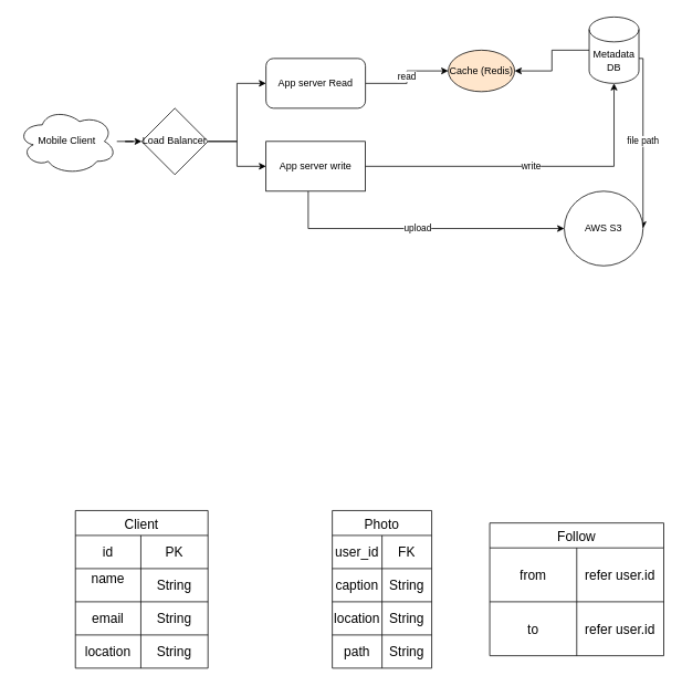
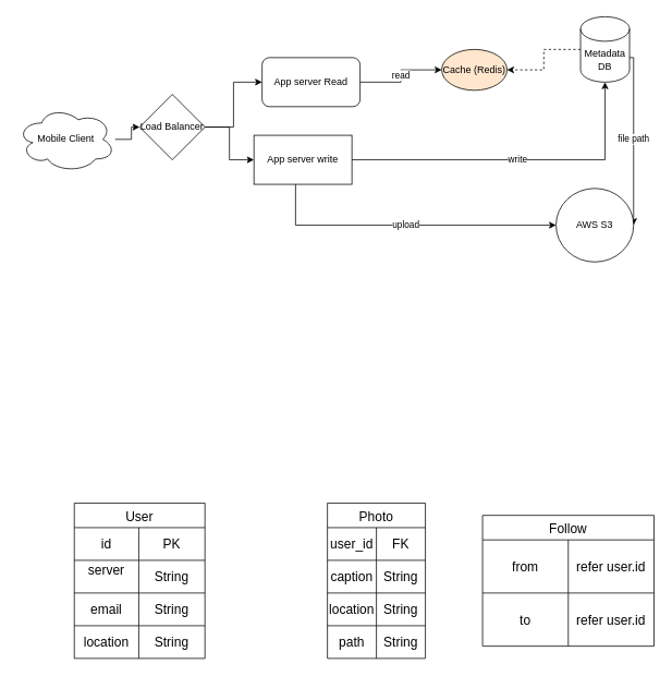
  <mxCell id="0" />
  <mxCell id="1" parent="0" />
  <mxCell id="2" value="Photo" style="shape=table;startSize=30;container=1;collapsible=0;childLayout=tableLayout;strokeColor=default;fontSize=16;" vertex="1" parent="1"><mxGeometry x="400" y="615" width="120" height="190" as="geometry" /></mxCell>
  <mxCell id="3" value="" style="shape=tableRow;horizontal=0;startSize=0;swimlaneHead=0;swimlaneBody=0;strokeColor=inherit;top=0;left=0;bottom=0;right=0;collapsible=0;dropTarget=0;fillColor=none;points=[[0,0.5],[1,0.5]];portConstraint=eastwest;fontSize=16;" vertex="1" parent="2"><mxGeometry y="30" width="120" height="40" as="geometry" /></mxCell>
  <mxCell id="4" value="user_id" style="shape=partialRectangle;html=1;whiteSpace=wrap;connectable=0;strokeColor=inherit;overflow=hidden;fillColor=none;top=0;left=0;bottom=0;right=0;pointerEvents=1;fontSize=16;" vertex="1" parent="3"><mxGeometry width="60" height="40" as="geometry"><mxRectangle width="60" height="40" as="alternateBounds" /></mxGeometry></mxCell>
  <mxCell id="5" value="FK" style="shape=partialRectangle;html=1;whiteSpace=wrap;connectable=0;strokeColor=inherit;overflow=hidden;fillColor=none;top=0;left=0;bottom=0;right=0;pointerEvents=1;fontSize=16;" vertex="1" parent="3"><mxGeometry x="60" width="60" height="40" as="geometry"><mxRectangle width="60" height="40" as="alternateBounds" /></mxGeometry></mxCell>
  <mxCell id="6" value="" style="shape=tableRow;horizontal=0;startSize=0;swimlaneHead=0;swimlaneBody=0;strokeColor=inherit;top=0;left=0;bottom=0;right=0;collapsible=0;dropTarget=0;fillColor=none;points=[[0,0.5],[1,0.5]];portConstraint=eastwest;fontSize=16;" vertex="1" parent="2"><mxGeometry y="70" width="120" height="40" as="geometry" /></mxCell>
  <mxCell id="7" value="caption" style="shape=partialRectangle;html=1;whiteSpace=wrap;connectable=0;strokeColor=inherit;overflow=hidden;fillColor=none;top=0;left=0;bottom=0;right=0;pointerEvents=1;fontSize=16;" vertex="1" parent="6"><mxGeometry width="60" height="40" as="geometry"><mxRectangle width="60" height="40" as="alternateBounds" /></mxGeometry></mxCell>
  <mxCell id="8" value="String" style="shape=partialRectangle;html=1;whiteSpace=wrap;connectable=0;strokeColor=inherit;overflow=hidden;fillColor=none;top=0;left=0;bottom=0;right=0;pointerEvents=1;fontSize=16;" vertex="1" parent="6"><mxGeometry x="60" width="60" height="40" as="geometry"><mxRectangle width="60" height="40" as="alternateBounds" /></mxGeometry></mxCell>
  <mxCell id="9" value="" style="shape=tableRow;horizontal=0;startSize=0;swimlaneHead=0;swimlaneBody=0;strokeColor=inherit;top=0;left=0;bottom=0;right=0;collapsible=0;dropTarget=0;fillColor=none;points=[[0,0.5],[1,0.5]];portConstraint=eastwest;fontSize=16;" vertex="1" parent="2"><mxGeometry y="110" width="120" height="40" as="geometry" /></mxCell>
  <mxCell id="10" value="location" style="shape=partialRectangle;html=1;whiteSpace=wrap;connectable=0;strokeColor=inherit;overflow=hidden;fillColor=none;top=0;left=0;bottom=0;right=0;pointerEvents=1;fontSize=16;" vertex="1" parent="9"><mxGeometry width="60" height="40" as="geometry"><mxRectangle width="60" height="40" as="alternateBounds" /></mxGeometry></mxCell>
  <mxCell id="11" value="String" style="shape=partialRectangle;html=1;whiteSpace=wrap;connectable=0;strokeColor=inherit;overflow=hidden;fillColor=none;top=0;left=0;bottom=0;right=0;pointerEvents=1;fontSize=16;" vertex="1" parent="9"><mxGeometry x="60" width="60" height="40" as="geometry"><mxRectangle width="60" height="40" as="alternateBounds" /></mxGeometry></mxCell>
  <mxCell id="12" style="shape=tableRow;horizontal=0;startSize=0;swimlaneHead=0;swimlaneBody=0;strokeColor=inherit;top=0;left=0;bottom=0;right=0;collapsible=0;dropTarget=0;fillColor=none;points=[[0,0.5],[1,0.5]];portConstraint=eastwest;fontSize=16;" vertex="1" parent="2"><mxGeometry y="150" width="120" height="40" as="geometry" /></mxCell>
  <mxCell id="13" value="path" style="shape=partialRectangle;html=1;whiteSpace=wrap;connectable=0;strokeColor=inherit;overflow=hidden;fillColor=none;top=0;left=0;bottom=0;right=0;pointerEvents=1;fontSize=16;" vertex="1" parent="12"><mxGeometry width="60" height="40" as="geometry"><mxRectangle width="60" height="40" as="alternateBounds" /></mxGeometry></mxCell>
  <mxCell id="14" value="String" style="shape=partialRectangle;html=1;whiteSpace=wrap;connectable=0;strokeColor=inherit;overflow=hidden;fillColor=none;top=0;left=0;bottom=0;right=0;pointerEvents=1;fontSize=16;" vertex="1" parent="12"><mxGeometry x="60" width="60" height="40" as="geometry"><mxRectangle width="60" height="40" as="alternateBounds" /></mxGeometry></mxCell>
- <mxCell id="15" value="Client" style="shape=table;startSize=30;container=1;collapsible=0;childLayout=tableLayout;strokeColor=default;fontSize=16;" vertex="1" parent="1"><mxGeometry x="90" y="615" width="160" height="190" as="geometry" /></mxCell>
+ <mxCell id="15" value="User" style="shape=table;startSize=30;container=1;collapsible=0;childLayout=tableLayout;strokeColor=default;fontSize=16;" vertex="1" parent="1"><mxGeometry x="90" y="615" width="160" height="190" as="geometry" /></mxCell>
  <mxCell id="16" value="" style="shape=tableRow;horizontal=0;startSize=0;swimlaneHead=0;swimlaneBody=0;strokeColor=inherit;top=0;left=0;bottom=0;right=0;collapsible=0;dropTarget=0;fillColor=none;points=[[0,0.5],[1,0.5]];portConstraint=eastwest;fontSize=16;" vertex="1" parent="15"><mxGeometry y="30" width="160" height="40" as="geometry" /></mxCell>
  <mxCell id="17" value="id" style="shape=partialRectangle;html=1;whiteSpace=wrap;connectable=0;strokeColor=inherit;overflow=hidden;fillColor=none;top=0;left=0;bottom=0;right=0;pointerEvents=1;fontSize=16;" vertex="1" parent="16"><mxGeometry width="79" height="40" as="geometry"><mxRectangle width="79" height="40" as="alternateBounds" /></mxGeometry></mxCell>
  <mxCell id="18" value="PK" style="shape=partialRectangle;html=1;whiteSpace=wrap;connectable=0;strokeColor=inherit;overflow=hidden;fillColor=none;top=0;left=0;bottom=0;right=0;pointerEvents=1;fontSize=16;" vertex="1" parent="16"><mxGeometry x="79" width="81" height="40" as="geometry"><mxRectangle width="81" height="40" as="alternateBounds" /></mxGeometry></mxCell>
  <mxCell id="19" value="" style="shape=tableRow;horizontal=0;startSize=0;swimlaneHead=0;swimlaneBody=0;strokeColor=inherit;top=0;left=0;bottom=0;right=0;collapsible=0;dropTarget=0;fillColor=none;points=[[0,0.5],[1,0.5]];portConstraint=eastwest;fontSize=16;" vertex="1" parent="15"><mxGeometry y="70" width="160" height="40" as="geometry" /></mxCell>
- <mxCell id="20" value="name&lt;div&gt;&lt;br&gt;&lt;/div&gt;" style="shape=partialRectangle;html=1;whiteSpace=wrap;connectable=0;strokeColor=inherit;overflow=hidden;fillColor=none;top=0;left=0;bottom=0;right=0;pointerEvents=1;fontSize=16;" vertex="1" parent="19"><mxGeometry width="79" height="40" as="geometry"><mxRectangle width="79" height="40" as="alternateBounds" /></mxGeometry></mxCell>
+ <mxCell id="20" value="server&lt;div&gt;&lt;br&gt;&lt;/div&gt;" style="shape=partialRectangle;html=1;whiteSpace=wrap;connectable=0;strokeColor=inherit;overflow=hidden;fillColor=none;top=0;left=0;bottom=0;right=0;pointerEvents=1;fontSize=16;" vertex="1" parent="19"><mxGeometry width="79" height="40" as="geometry"><mxRectangle width="79" height="40" as="alternateBounds" /></mxGeometry></mxCell>
  <mxCell id="21" value="String" style="shape=partialRectangle;html=1;whiteSpace=wrap;connectable=0;strokeColor=inherit;overflow=hidden;fillColor=none;top=0;left=0;bottom=0;right=0;pointerEvents=1;fontSize=16;" vertex="1" parent="19"><mxGeometry x="79" width="81" height="40" as="geometry"><mxRectangle width="81" height="40" as="alternateBounds" /></mxGeometry></mxCell>
  <mxCell id="22" value="" style="shape=tableRow;horizontal=0;startSize=0;swimlaneHead=0;swimlaneBody=0;strokeColor=inherit;top=0;left=0;bottom=0;right=0;collapsible=0;dropTarget=0;fillColor=none;points=[[0,0.5],[1,0.5]];portConstraint=eastwest;fontSize=16;" vertex="1" parent="15"><mxGeometry y="110" width="160" height="40" as="geometry" /></mxCell>
  <mxCell id="23" value="email" style="shape=partialRectangle;html=1;whiteSpace=wrap;connectable=0;strokeColor=inherit;overflow=hidden;fillColor=none;top=0;left=0;bottom=0;right=0;pointerEvents=1;fontSize=16;" vertex="1" parent="22"><mxGeometry width="79" height="40" as="geometry"><mxRectangle width="79" height="40" as="alternateBounds" /></mxGeometry></mxCell>
  <mxCell id="24" value="String" style="shape=partialRectangle;html=1;whiteSpace=wrap;connectable=0;strokeColor=inherit;overflow=hidden;fillColor=none;top=0;left=0;bottom=0;right=0;pointerEvents=1;fontSize=16;" vertex="1" parent="22"><mxGeometry x="79" width="81" height="40" as="geometry"><mxRectangle width="81" height="40" as="alternateBounds" /></mxGeometry></mxCell>
  <mxCell id="25" value="" style="shape=tableRow;horizontal=0;startSize=0;swimlaneHead=0;swimlaneBody=0;strokeColor=inherit;top=0;left=0;bottom=0;right=0;collapsible=0;dropTarget=0;fillColor=none;points=[[0,0.5],[1,0.5]];portConstraint=eastwest;fontSize=16;" vertex="1" parent="15"><mxGeometry y="150" width="160" height="40" as="geometry" /></mxCell>
  <mxCell id="26" value="location" style="shape=partialRectangle;html=1;whiteSpace=wrap;connectable=0;strokeColor=inherit;overflow=hidden;fillColor=none;top=0;left=0;bottom=0;right=0;pointerEvents=1;fontSize=16;" vertex="1" parent="25"><mxGeometry width="79" height="40" as="geometry"><mxRectangle width="79" height="40" as="alternateBounds" /></mxGeometry></mxCell>
  <mxCell id="27" value="String" style="shape=partialRectangle;html=1;whiteSpace=wrap;connectable=0;strokeColor=inherit;overflow=hidden;fillColor=none;top=0;left=0;bottom=0;right=0;pointerEvents=1;fontSize=16;" vertex="1" parent="25"><mxGeometry x="79" width="81" height="40" as="geometry"><mxRectangle width="81" height="40" as="alternateBounds" /></mxGeometry></mxCell>
  <mxCell id="28" value="Follow" style="shape=table;startSize=30;container=1;collapsible=0;childLayout=tableLayout;strokeColor=default;fontSize=16;" vertex="1" parent="1"><mxGeometry x="590" y="630" width="210" height="160" as="geometry" /></mxCell>
  <mxCell id="29" value="" style="shape=tableRow;horizontal=0;startSize=0;swimlaneHead=0;swimlaneBody=0;strokeColor=inherit;top=0;left=0;bottom=0;right=0;collapsible=0;dropTarget=0;fillColor=none;points=[[0,0.5],[1,0.5]];portConstraint=eastwest;fontSize=16;" vertex="1" parent="28"><mxGeometry y="30" width="210" height="65" as="geometry" /></mxCell>
  <mxCell id="30" value="from" style="shape=partialRectangle;html=1;whiteSpace=wrap;connectable=0;strokeColor=inherit;overflow=hidden;fillColor=none;top=0;left=0;bottom=0;right=0;pointerEvents=1;fontSize=16;" vertex="1" parent="29"><mxGeometry width="105" height="65" as="geometry"><mxRectangle width="105" height="65" as="alternateBounds" /></mxGeometry></mxCell>
  <mxCell id="31" value="refer user.id" style="shape=partialRectangle;html=1;whiteSpace=wrap;connectable=0;strokeColor=inherit;overflow=hidden;fillColor=none;top=0;left=0;bottom=0;right=0;pointerEvents=1;fontSize=16;" vertex="1" parent="29"><mxGeometry x="105" width="105" height="65" as="geometry"><mxRectangle width="105" height="65" as="alternateBounds" /></mxGeometry></mxCell>
  <mxCell id="32" value="" style="shape=tableRow;horizontal=0;startSize=0;swimlaneHead=0;swimlaneBody=0;strokeColor=inherit;top=0;left=0;bottom=0;right=0;collapsible=0;dropTarget=0;fillColor=none;points=[[0,0.5],[1,0.5]];portConstraint=eastwest;fontSize=16;" vertex="1" parent="28"><mxGeometry y="95" width="210" height="65" as="geometry" /></mxCell>
  <mxCell id="33" value="to" style="shape=partialRectangle;html=1;whiteSpace=wrap;connectable=0;strokeColor=inherit;overflow=hidden;fillColor=none;top=0;left=0;bottom=0;right=0;pointerEvents=1;fontSize=16;" vertex="1" parent="32"><mxGeometry width="105" height="65" as="geometry"><mxRectangle width="105" height="65" as="alternateBounds" /></mxGeometry></mxCell>
  <mxCell id="34" value="refer user.id" style="shape=partialRectangle;html=1;whiteSpace=wrap;connectable=0;strokeColor=inherit;overflow=hidden;fillColor=none;top=0;left=0;bottom=0;right=0;pointerEvents=1;fontSize=16;" vertex="1" parent="32"><mxGeometry x="105" width="105" height="65" as="geometry"><mxRectangle width="105" height="65" as="alternateBounds" /></mxGeometry></mxCell>
  <mxCell id="35" style="edgeStyle=orthogonalEdgeStyle;rounded=0;orthogonalLoop=1;jettySize=auto;html=1;entryX=0;entryY=0.5;entryDx=0;entryDy=0;" edge="1" parent="1" source="36" target="39"><mxGeometry relative="1" as="geometry" /></mxCell>
  <mxCell id="36" value="Mobile Client" style="ellipse;shape=cloud;whiteSpace=wrap;html=1;" vertex="1" parent="1"><mxGeometry x="20" y="130" width="120" height="80" as="geometry" /></mxCell>
  <mxCell id="37" style="edgeStyle=orthogonalEdgeStyle;rounded=0;orthogonalLoop=1;jettySize=auto;html=1;" edge="1" parent="1" source="39" target="41"><mxGeometry relative="1" as="geometry" /></mxCell>
  <mxCell id="38" style="edgeStyle=orthogonalEdgeStyle;rounded=0;orthogonalLoop=1;jettySize=auto;html=1;entryX=0;entryY=0.5;entryDx=0;entryDy=0;" edge="1" parent="1" source="39" target="43"><mxGeometry relative="1" as="geometry" /></mxCell>
- <mxCell id="39" value="Load Balancer" style="rhombus;whiteSpace=wrap;html=1;" vertex="1" parent="1"><mxGeometry x="170" y="130" width="80" height="80" as="geometry" /></mxCell>
+ <mxCell id="39" value="Load Balancer" style="rhombus;whiteSpace=wrap;html=1;" vertex="1" parent="1"><mxGeometry x="170" y="115" width="80" height="80" as="geometry" /></mxCell>
  <mxCell id="40" value="read" style="edgeStyle=orthogonalEdgeStyle;rounded=0;orthogonalLoop=1;jettySize=auto;html=1;entryX=0;entryY=0.5;entryDx=0;entryDy=0;" edge="1" parent="1" source="41" target="47"><mxGeometry relative="1" as="geometry" /></mxCell>
  <mxCell id="41" value="App server Read" style="whiteSpace=wrap;html=1;rounded=1;" vertex="1" parent="1"><mxGeometry x="320" y="70" width="120" height="60" as="geometry" /></mxCell>
  <mxCell id="42" value="upload" style="edgeStyle=orthogonalEdgeStyle;rounded=0;orthogonalLoop=1;jettySize=auto;html=1;entryX=0;entryY=0.5;entryDx=0;entryDy=0;exitX=0.425;exitY=1;exitDx=0;exitDy=0;exitPerimeter=0;" edge="1" parent="1" source="43" target="48"><mxGeometry relative="1" as="geometry"><mxPoint x="370" y="260" as="sourcePoint" /><mxPoint x="610" y="320" as="targetPoint" /></mxGeometry></mxCell>
- <mxCell id="43" value="App server write" style="rounded=0;whiteSpace=wrap;html=1;" vertex="1" parent="1"><mxGeometry x="320" y="170" width="120" height="60" as="geometry" /></mxCell>
- <mxCell id="44" style="edgeStyle=orthogonalEdgeStyle;rounded=0;orthogonalLoop=1;jettySize=auto;html=1;entryX=1;entryY=0.5;entryDx=0;entryDy=0;" edge="1" parent="1" source="46" target="47"><mxGeometry relative="1" as="geometry" /></mxCell>
+ <mxCell id="43" value="App server write" style="rounded=0;whiteSpace=wrap;html=1;" vertex="1" parent="1"><mxGeometry x="310" y="165" width="120" height="60" as="geometry" /></mxCell>
+ <mxCell id="44" style="edgeStyle=orthogonalEdgeStyle;rounded=0;orthogonalLoop=1;jettySize=auto;html=1;entryX=1;entryY=0.5;entryDx=0;entryDy=0;dashed=1;" edge="1" parent="1" source="46" target="47"><mxGeometry relative="1" as="geometry" /></mxCell>
  <mxCell id="45" value="file path" style="edgeStyle=orthogonalEdgeStyle;rounded=0;orthogonalLoop=1;jettySize=auto;html=1;entryX=1;entryY=0.5;entryDx=0;entryDy=0;" edge="1" parent="1" source="46" target="48"><mxGeometry relative="1" as="geometry"><Array as="points"><mxPoint x="775" y="70" /><mxPoint x="775" y="260" /></Array></mxGeometry></mxCell>
  <mxCell id="46" value="Metadata DB" style="shape=cylinder3;whiteSpace=wrap;html=1;boundedLbl=1;backgroundOutline=1;size=15;" vertex="1" parent="1"><mxGeometry x="710" y="20" width="60" height="80" as="geometry" /></mxCell>
  <mxCell id="47" value="Cache (Redis)" style="ellipse;whiteSpace=wrap;html=1;fillColor=#ffe6cc;" vertex="1" parent="1"><mxGeometry x="540" y="60" width="80" height="50" as="geometry" /></mxCell>
  <mxCell id="48" value="AWS S3" style="ellipse;whiteSpace=wrap;html=1;" vertex="1" parent="1"><mxGeometry x="680" y="230" width="95" height="90" as="geometry" /></mxCell>
  <mxCell id="49" value="write" style="edgeStyle=orthogonalEdgeStyle;rounded=0;orthogonalLoop=1;jettySize=auto;html=1;entryX=0.5;entryY=1;entryDx=0;entryDy=0;entryPerimeter=0;" edge="1" parent="1" source="43" target="46"><mxGeometry relative="1" as="geometry" /></mxCell>
